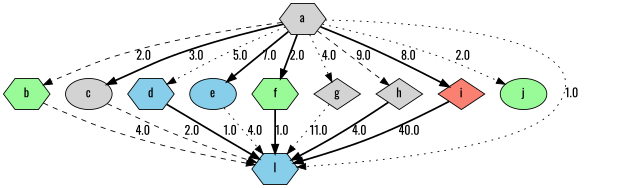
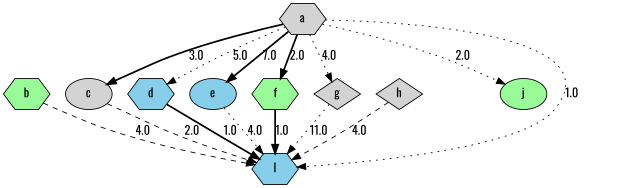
  digraph {
    fontname=Oswald
    node [Processor=1 Start=13 Weight=6 fillcolor=lightgrey fontname=Oswald shape=hexagon style=filled]
    edge [Weight=4 fontname=Oswald style=bold]
    a [Start=0 Weight=2]
    b [Processor=2 Weight=5 fillcolor=palegreen]
    c [Start=16 shape=ellipse]
    d [Processor=2 Start=18 Weight=3 fillcolor=skyblue]
    e [Weight=3 fillcolor=skyblue shape=ellipse]
    f [Processor=2 Start=7 fillcolor=palegreen]
    g [Start=7 shape=diamond]
    h [Start=6 Weight=1 shape=diamond]
-   i [Start=2 Weight=4 fillcolor=salmon shape=diamond]
    j [Processor=2 Start=4 Weight=3 fillcolor=palegreen shape=ellipse]
    l [Start=22 Weight=1 fillcolor=skyblue]
-   a -> b [Weight=2 label=2.0 style=dashed]
    a -> c [Weight=3 label=3.0]
    a -> d [Weight=5 label=5.0 style=dotted]
    a -> e [Weight=7 label=7.0]
    a -> f [Weight=2 label=2.0]
    a -> g [label=4.0 style=dotted]
-   a -> h [Weight=9 label=9.0 style=dashed]
-   a -> i [Weight=8 label=8.0]
    a -> j [Weight=2 label=2.0 style=dotted]
    a -> l [Weight=1 label=1.0 style=dotted]
    b -> l [label=4.0 style=dashed]
    c -> l [Weight=7 label=2.0 style=dashed]
    d -> l [Weight=1 label=1.0]
    e -> l [label=4.0 style=dotted]
    f -> l [Weight=8 label=1.0]
    g -> l [Weight=11 label=11.0 style=dotted]
-   h -> l [label=4.0]
-   i -> l [Weight=40 label=40.0]
+   h -> l [label=4.0 style=dashed]
  }
